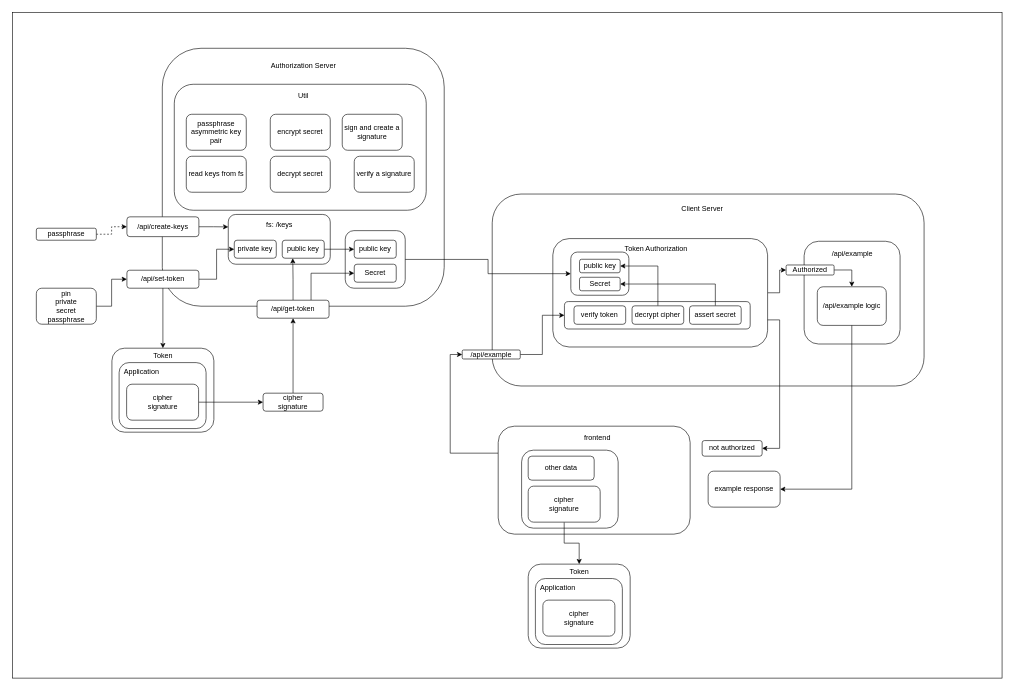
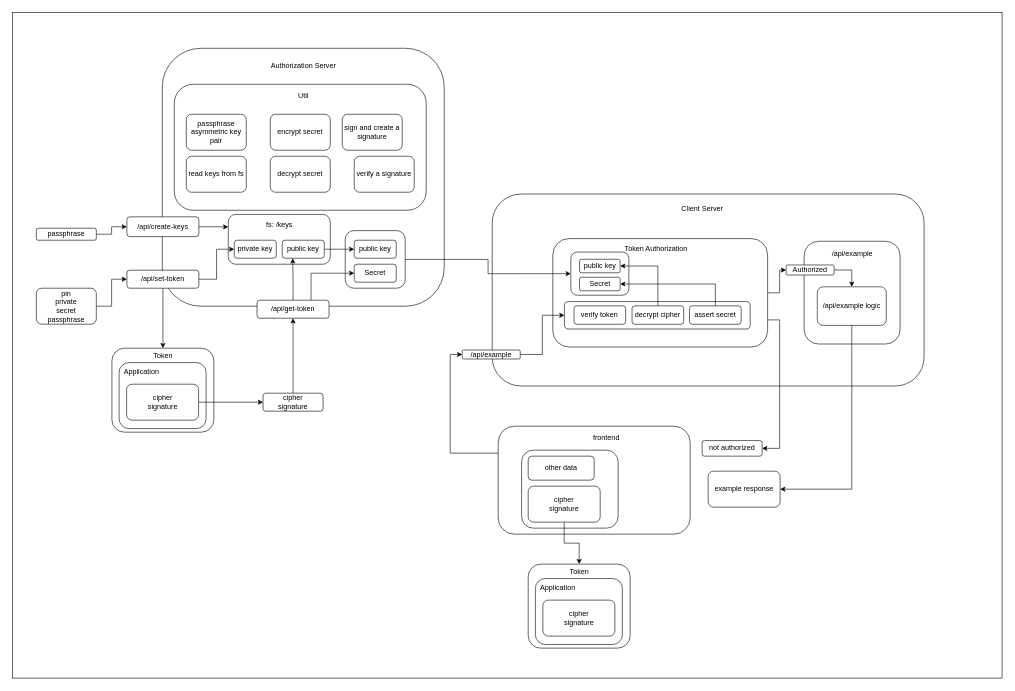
  <mxCell id="0" />
  <mxCell id="1" parent="0" />
  <mxCell id="2" value="" style="rounded=0;whiteSpace=wrap;html=1;" vertex="1" parent="1"><mxGeometry x="20" y="20" width="1650" height="1110" as="geometry" /></mxCell>
  <mxCell id="3" style="edgeStyle=orthogonalEdgeStyle;rounded=0;orthogonalLoop=1;jettySize=auto;html=1;exitX=0;exitY=0.25;exitDx=0;exitDy=0;entryX=0;entryY=0.5;entryDx=0;entryDy=0;" edge="1" parent="1" source="4" target="43"><mxGeometry relative="1" as="geometry" /></mxCell>
  <mxCell id="4" value="" style="rounded=1;whiteSpace=wrap;html=1;" vertex="1" parent="1"><mxGeometry x="830" y="710" width="320" height="180" as="geometry" /></mxCell>
  <mxCell id="5" value="" style="rounded=1;whiteSpace=wrap;html=1;" vertex="1" parent="1"><mxGeometry x="869" y="750" width="161" height="130" as="geometry" /></mxCell>
  <mxCell id="6" value="" style="group" vertex="1" connectable="0" parent="1"><mxGeometry x="270" y="80" width="470" height="450" as="geometry" /></mxCell>
  <mxCell id="7" value="" style="rounded=1;whiteSpace=wrap;html=1;" vertex="1" parent="6"><mxGeometry width="470" height="430" as="geometry" /></mxCell>
  <mxCell id="8" value="" style="rounded=1;whiteSpace=wrap;html=1;" vertex="1" parent="6"><mxGeometry x="305" y="304" width="100" height="96" as="geometry" /></mxCell>
  <mxCell id="9" value="" style="rounded=1;whiteSpace=wrap;html=1;" vertex="1" parent="6"><mxGeometry x="110" y="277" width="170" height="83" as="geometry" /></mxCell>
  <mxCell id="10" value="" style="rounded=1;whiteSpace=wrap;html=1;" vertex="1" parent="6"><mxGeometry x="20" y="60" width="420" height="210" as="geometry" /></mxCell>
  <mxCell id="11" value="Authorization Server" style="text;html=1;align=center;verticalAlign=middle;resizable=0;points=[];autosize=1;strokeColor=none;fillColor=none;" vertex="1" parent="6"><mxGeometry x="175" y="20" width="120" height="20" as="geometry" /></mxCell>
  <mxCell id="12" value="passphrase asymmetric key pair" style="rounded=1;whiteSpace=wrap;html=1;" vertex="1" parent="6"><mxGeometry x="40" y="110" width="100" height="60" as="geometry" /></mxCell>
  <mxCell id="13" value="read keys from fs" style="rounded=1;whiteSpace=wrap;html=1;" vertex="1" parent="6"><mxGeometry x="40" y="180" width="100" height="60" as="geometry" /></mxCell>
  <mxCell id="14" value="Util" style="text;html=1;align=center;verticalAlign=middle;resizable=0;points=[];autosize=1;strokeColor=none;fillColor=none;" vertex="1" parent="6"><mxGeometry x="220" y="70" width="30" height="20" as="geometry" /></mxCell>
  <mxCell id="15" value="encrypt secret" style="rounded=1;whiteSpace=wrap;html=1;" vertex="1" parent="6"><mxGeometry x="180" y="110" width="100" height="60" as="geometry" /></mxCell>
  <mxCell id="16" value="decrypt secret" style="rounded=1;whiteSpace=wrap;html=1;" vertex="1" parent="6"><mxGeometry x="180" y="180" width="100" height="60" as="geometry" /></mxCell>
  <mxCell id="17" value="sign and create a signature" style="rounded=1;whiteSpace=wrap;html=1;" vertex="1" parent="6"><mxGeometry x="300" y="110" width="100" height="60" as="geometry" /></mxCell>
  <mxCell id="18" value="verify a signature" style="rounded=1;whiteSpace=wrap;html=1;" vertex="1" parent="6"><mxGeometry x="320" y="180" width="100" height="60" as="geometry" /></mxCell>
  <mxCell id="19" style="edgeStyle=orthogonalEdgeStyle;rounded=0;orthogonalLoop=1;jettySize=auto;html=1;exitX=1;exitY=0.5;exitDx=0;exitDy=0;entryX=0;entryY=0.25;entryDx=0;entryDy=0;" edge="1" parent="6" source="20" target="9"><mxGeometry relative="1" as="geometry" /></mxCell>
  <mxCell id="20" value="/api/create-keys" style="rounded=1;whiteSpace=wrap;html=1;" vertex="1" parent="6"><mxGeometry x="-59" y="281" width="120" height="33" as="geometry" /></mxCell>
  <mxCell id="21" style="edgeStyle=orthogonalEdgeStyle;rounded=0;orthogonalLoop=1;jettySize=auto;html=1;entryX=0;entryY=0.5;entryDx=0;entryDy=0;" edge="1" parent="6" source="22" target="23"><mxGeometry relative="1" as="geometry" /></mxCell>
  <mxCell id="22" value="/api/set-token" style="rounded=1;whiteSpace=wrap;html=1;" vertex="1" parent="6"><mxGeometry x="-59" y="370" width="120" height="30" as="geometry" /></mxCell>
  <mxCell id="23" value="private key" style="rounded=1;whiteSpace=wrap;html=1;" vertex="1" parent="6"><mxGeometry x="120" y="320" width="70" height="30" as="geometry" /></mxCell>
  <mxCell id="24" style="edgeStyle=orthogonalEdgeStyle;rounded=0;orthogonalLoop=1;jettySize=auto;html=1;exitX=1;exitY=0.5;exitDx=0;exitDy=0;" edge="1" parent="6" source="25" target="31"><mxGeometry relative="1" as="geometry" /></mxCell>
  <mxCell id="25" value="public key" style="rounded=1;whiteSpace=wrap;html=1;" vertex="1" parent="6"><mxGeometry x="200" y="320" width="70" height="30" as="geometry" /></mxCell>
  <mxCell id="26" style="edgeStyle=orthogonalEdgeStyle;rounded=0;orthogonalLoop=1;jettySize=auto;html=1;exitX=0.5;exitY=0;exitDx=0;exitDy=0;entryX=0.25;entryY=1;entryDx=0;entryDy=0;" edge="1" parent="6" source="28" target="25"><mxGeometry relative="1" as="geometry" /></mxCell>
  <mxCell id="27" style="edgeStyle=orthogonalEdgeStyle;rounded=0;orthogonalLoop=1;jettySize=auto;html=1;exitX=0.75;exitY=0;exitDx=0;exitDy=0;entryX=0;entryY=0.5;entryDx=0;entryDy=0;" edge="1" parent="6" source="28" target="30"><mxGeometry relative="1" as="geometry" /></mxCell>
  <mxCell id="28" value="/api/get-token" style="rounded=1;whiteSpace=wrap;html=1;" vertex="1" parent="6"><mxGeometry x="158" y="420" width="120" height="30" as="geometry" /></mxCell>
  <mxCell id="29" value="fs: /keys" style="text;html=1;align=center;verticalAlign=middle;resizable=0;points=[];autosize=1;strokeColor=none;fillColor=none;" vertex="1" parent="6"><mxGeometry x="165" y="283.5" width="60" height="20" as="geometry" /></mxCell>
  <mxCell id="30" value="Secret" style="rounded=1;whiteSpace=wrap;html=1;" vertex="1" parent="6"><mxGeometry x="320" y="360" width="70" height="30" as="geometry" /></mxCell>
  <mxCell id="31" value="public key" style="rounded=1;whiteSpace=wrap;html=1;" vertex="1" parent="6"><mxGeometry x="320" y="320" width="70" height="30" as="geometry" /></mxCell>
  <mxCell id="32" value="" style="group" vertex="1" connectable="0" parent="1"><mxGeometry x="820" y="323" width="720" height="390" as="geometry" /></mxCell>
  <mxCell id="33" value="" style="rounded=1;whiteSpace=wrap;html=1;" vertex="1" parent="32"><mxGeometry width="720" height="320" as="geometry" /></mxCell>
  <mxCell id="34" style="edgeStyle=orthogonalEdgeStyle;rounded=0;orthogonalLoop=1;jettySize=auto;html=1;exitX=1;exitY=0.5;exitDx=0;exitDy=0;" edge="1" parent="32" source="35" target="52"><mxGeometry relative="1" as="geometry" /></mxCell>
  <mxCell id="35" value="" style="rounded=1;whiteSpace=wrap;html=1;" vertex="1" parent="32"><mxGeometry x="101.065" y="74.25" width="358.065" height="180.75" as="geometry" /></mxCell>
  <mxCell id="36" value="" style="rounded=1;whiteSpace=wrap;html=1;" vertex="1" parent="32"><mxGeometry x="120.419" y="179.25" width="309.677" height="45.75" as="geometry" /></mxCell>
  <mxCell id="37" value="Client Server" style="text;html=1;align=center;verticalAlign=middle;resizable=0;points=[];autosize=1;strokeColor=none;fillColor=none;" vertex="1" parent="32"><mxGeometry x="310.004" y="15" width="80" height="20" as="geometry" /></mxCell>
  <mxCell id="38" value="&lt;span&gt;Token Authorization&lt;/span&gt;" style="text;html=1;align=center;verticalAlign=middle;resizable=0;points=[];autosize=1;strokeColor=none;fillColor=none;" vertex="1" parent="32"><mxGeometry x="212.839" y="81.75" width="120" height="20" as="geometry" /></mxCell>
  <mxCell id="39" value="" style="rounded=1;whiteSpace=wrap;html=1;" vertex="1" parent="32"><mxGeometry x="131.065" y="96.75" width="96.774" height="72" as="geometry" /></mxCell>
  <mxCell id="40" value="Secret" style="rounded=1;whiteSpace=wrap;html=1;" vertex="1" parent="32"><mxGeometry x="145.581" y="138.75" width="67.742" height="22.5" as="geometry" /></mxCell>
  <mxCell id="41" value="public key" style="rounded=1;whiteSpace=wrap;html=1;" vertex="1" parent="32"><mxGeometry x="145.581" y="108.75" width="67.742" height="22.5" as="geometry" /></mxCell>
  <mxCell id="42" style="edgeStyle=orthogonalEdgeStyle;rounded=0;orthogonalLoop=1;jettySize=auto;html=1;exitX=1;exitY=0.5;exitDx=0;exitDy=0;entryX=0;entryY=0.5;entryDx=0;entryDy=0;" edge="1" parent="32" source="43" target="36"><mxGeometry relative="1" as="geometry" /></mxCell>
  <mxCell id="43" value="/api/example" style="rounded=1;whiteSpace=wrap;html=1;" vertex="1" parent="32"><mxGeometry x="-50.002" y="260" width="96.774" height="15" as="geometry" /></mxCell>
  <mxCell id="44" value="verify token" style="rounded=1;whiteSpace=wrap;html=1;" vertex="1" parent="32"><mxGeometry x="136.387" y="186.375" width="86.129" height="30.75" as="geometry" /></mxCell>
  <mxCell id="45" style="edgeStyle=orthogonalEdgeStyle;rounded=0;orthogonalLoop=1;jettySize=auto;html=1;exitX=0.5;exitY=0;exitDx=0;exitDy=0;entryX=1;entryY=0.5;entryDx=0;entryDy=0;" edge="1" parent="32" source="46" target="41"><mxGeometry relative="1" as="geometry" /></mxCell>
  <mxCell id="46" value="decrypt cipher" style="rounded=1;whiteSpace=wrap;html=1;" vertex="1" parent="32"><mxGeometry x="233.161" y="186.375" width="86.129" height="30.75" as="geometry" /></mxCell>
  <mxCell id="47" style="edgeStyle=orthogonalEdgeStyle;rounded=0;orthogonalLoop=1;jettySize=auto;html=1;exitX=0.5;exitY=0;exitDx=0;exitDy=0;entryX=1;entryY=0.5;entryDx=0;entryDy=0;" edge="1" parent="32" source="48" target="40"><mxGeometry relative="1" as="geometry" /></mxCell>
  <mxCell id="48" value="assert secret" style="rounded=1;whiteSpace=wrap;html=1;" vertex="1" parent="32"><mxGeometry x="328.968" y="186.375" width="86.129" height="30.75" as="geometry" /></mxCell>
  <mxCell id="49" value="" style="rounded=1;whiteSpace=wrap;html=1;" vertex="1" parent="32"><mxGeometry x="520" y="78.75" width="160" height="171.25" as="geometry" /></mxCell>
  <mxCell id="50" value="/api/example" style="text;html=1;align=center;verticalAlign=middle;resizable=0;points=[];autosize=1;strokeColor=none;fillColor=none;" vertex="1" parent="32"><mxGeometry x="560" y="88.75" width="80" height="20" as="geometry" /></mxCell>
  <mxCell id="51" style="edgeStyle=orthogonalEdgeStyle;rounded=0;orthogonalLoop=1;jettySize=auto;html=1;exitX=1;exitY=0.5;exitDx=0;exitDy=0;entryX=0.5;entryY=0;entryDx=0;entryDy=0;" edge="1" parent="32" source="52" target="53"><mxGeometry relative="1" as="geometry" /></mxCell>
  <mxCell id="52" value="Authorized" style="rounded=1;whiteSpace=wrap;html=1;" vertex="1" parent="32"><mxGeometry x="490" y="118.25" width="80" height="16.75" as="geometry" /></mxCell>
  <mxCell id="53" value="/api/example logic" style="rounded=1;whiteSpace=wrap;html=1;" vertex="1" parent="32"><mxGeometry x="542" y="154.63" width="115" height="64.37" as="geometry" /></mxCell>
- <mxCell id="54" style="edgeStyle=orthogonalEdgeStyle;rounded=0;orthogonalLoop=1;jettySize=auto;html=1;dashed=1;" edge="1" parent="1" source="55" target="20"><mxGeometry relative="1" as="geometry" /></mxCell>
+ <mxCell id="54" style="edgeStyle=orthogonalEdgeStyle;rounded=0;orthogonalLoop=1;jettySize=auto;html=1;" edge="1" parent="1" source="55" target="20"><mxGeometry relative="1" as="geometry" /></mxCell>
  <mxCell id="55" value="passphrase" style="rounded=1;whiteSpace=wrap;html=1;" vertex="1" parent="1"><mxGeometry x="60" y="380" width="100" height="20" as="geometry" /></mxCell>
  <mxCell id="56" style="edgeStyle=orthogonalEdgeStyle;rounded=0;orthogonalLoop=1;jettySize=auto;html=1;" edge="1" parent="1" source="57" target="22"><mxGeometry relative="1" as="geometry" /></mxCell>
  <mxCell id="57" value="pin&lt;br&gt;private&lt;br&gt;secret&lt;br&gt;passphrase" style="rounded=1;whiteSpace=wrap;html=1;" vertex="1" parent="1"><mxGeometry x="60" y="480" width="100" height="60" as="geometry" /></mxCell>
  <mxCell id="58" style="edgeStyle=orthogonalEdgeStyle;rounded=0;orthogonalLoop=1;jettySize=auto;html=1;entryX=0.5;entryY=1;entryDx=0;entryDy=0;" edge="1" parent="1" source="59" target="28"><mxGeometry relative="1" as="geometry" /></mxCell>
  <mxCell id="59" value="cipher&lt;br&gt;signature" style="rounded=1;whiteSpace=wrap;html=1;" vertex="1" parent="1"><mxGeometry x="438" y="655" width="100" height="30" as="geometry" /></mxCell>
  <mxCell id="60" style="edgeStyle=orthogonalEdgeStyle;rounded=0;orthogonalLoop=1;jettySize=auto;html=1;entryX=0.5;entryY=0;entryDx=0;entryDy=0;" edge="1" parent="1" source="22" target="61"><mxGeometry relative="1" as="geometry"><mxPoint x="271" y="580" as="targetPoint" /></mxGeometry></mxCell>
  <mxCell id="61" value="" style="rounded=1;whiteSpace=wrap;html=1;" vertex="1" parent="1"><mxGeometry x="186" y="580" width="170" height="140" as="geometry" /></mxCell>
  <mxCell id="62" value="" style="rounded=1;whiteSpace=wrap;html=1;" vertex="1" parent="1"><mxGeometry x="198" y="604" width="145" height="110" as="geometry" /></mxCell>
  <mxCell id="63" value="Token" style="text;html=1;align=center;verticalAlign=middle;resizable=0;points=[];autosize=1;strokeColor=none;fillColor=none;" vertex="1" parent="1"><mxGeometry x="246" y="583" width="50" height="20" as="geometry" /></mxCell>
  <mxCell id="64" value="Application" style="text;html=1;align=center;verticalAlign=middle;resizable=0;points=[];autosize=1;strokeColor=none;fillColor=none;" vertex="1" parent="1"><mxGeometry x="200" y="610" width="70" height="20" as="geometry" /></mxCell>
  <mxCell id="65" style="edgeStyle=orthogonalEdgeStyle;rounded=0;orthogonalLoop=1;jettySize=auto;html=1;exitX=1;exitY=0.5;exitDx=0;exitDy=0;" edge="1" parent="1" source="66" target="59"><mxGeometry relative="1" as="geometry" /></mxCell>
  <mxCell id="66" value="cipher&lt;br&gt;signature" style="rounded=1;whiteSpace=wrap;html=1;" vertex="1" parent="1"><mxGeometry x="210.5" y="640" width="120" height="60" as="geometry" /></mxCell>
  <mxCell id="67" style="edgeStyle=orthogonalEdgeStyle;rounded=0;orthogonalLoop=1;jettySize=auto;html=1;exitX=1;exitY=0.5;exitDx=0;exitDy=0;entryX=0;entryY=0.5;entryDx=0;entryDy=0;" edge="1" parent="1" source="8" target="39"><mxGeometry relative="1" as="geometry" /></mxCell>
  <mxCell id="68" value="" style="rounded=1;whiteSpace=wrap;html=1;" vertex="1" parent="1"><mxGeometry x="880" y="940" width="170" height="140" as="geometry" /></mxCell>
  <mxCell id="69" value="" style="rounded=1;whiteSpace=wrap;html=1;" vertex="1" parent="1"><mxGeometry x="892" y="964" width="145" height="110" as="geometry" /></mxCell>
  <mxCell id="70" value="Token" style="text;html=1;align=center;verticalAlign=middle;resizable=0;points=[];autosize=1;strokeColor=none;fillColor=none;" vertex="1" parent="1"><mxGeometry x="940" y="943" width="50" height="20" as="geometry" /></mxCell>
  <mxCell id="71" value="Application" style="text;html=1;align=center;verticalAlign=middle;resizable=0;points=[];autosize=1;strokeColor=none;fillColor=none;" vertex="1" parent="1"><mxGeometry x="894" y="970" width="70" height="20" as="geometry" /></mxCell>
  <mxCell id="72" value="cipher&lt;br&gt;signature" style="rounded=1;whiteSpace=wrap;html=1;" vertex="1" parent="1"><mxGeometry x="904.5" y="1000" width="120" height="60" as="geometry" /></mxCell>
  <mxCell id="73" style="edgeStyle=orthogonalEdgeStyle;rounded=0;orthogonalLoop=1;jettySize=auto;html=1;exitX=0.5;exitY=1;exitDx=0;exitDy=0;entryX=0.5;entryY=0;entryDx=0;entryDy=0;" edge="1" parent="1" source="74" target="68"><mxGeometry relative="1" as="geometry" /></mxCell>
  <mxCell id="74" value="cipher&lt;br&gt;signature" style="rounded=1;whiteSpace=wrap;html=1;" vertex="1" parent="1"><mxGeometry x="880" y="810" width="120" height="60" as="geometry" /></mxCell>
- <mxCell id="75" value="frontend" style="text;html=1;align=center;verticalAlign=middle;resizable=0;points=[];autosize=1;strokeColor=none;fillColor=none;" vertex="1" parent="1"><mxGeometry x="964.5" y="720" width="60" height="20" as="geometry" /></mxCell>
+ <mxCell id="75" value="frontend" style="text;html=1;align=center;verticalAlign=middle;resizable=0;points=[];autosize=1;strokeColor=none;fillColor=none;" vertex="1" parent="1"><mxGeometry x="979.5" y="720" width="60" height="20" as="geometry" /></mxCell>
  <mxCell id="76" value="other data" style="rounded=1;whiteSpace=wrap;html=1;" vertex="1" parent="1"><mxGeometry x="880" y="760" width="110" height="40" as="geometry" /></mxCell>
  <mxCell id="77" style="edgeStyle=orthogonalEdgeStyle;rounded=0;orthogonalLoop=1;jettySize=auto;html=1;exitX=1;exitY=0.75;exitDx=0;exitDy=0;entryX=1;entryY=0.5;entryDx=0;entryDy=0;" edge="1" parent="1" source="35" target="78"><mxGeometry relative="1" as="geometry" /></mxCell>
  <mxCell id="78" value="not authorized" style="rounded=1;whiteSpace=wrap;html=1;" vertex="1" parent="1"><mxGeometry x="1170" y="734" width="100" height="26" as="geometry" /></mxCell>
  <mxCell id="79" style="edgeStyle=orthogonalEdgeStyle;rounded=0;orthogonalLoop=1;jettySize=auto;html=1;exitX=0.5;exitY=1;exitDx=0;exitDy=0;entryX=1;entryY=0.5;entryDx=0;entryDy=0;" edge="1" parent="1" source="53" target="80"><mxGeometry relative="1" as="geometry"><mxPoint x="1380" y="884" as="targetPoint" /></mxGeometry></mxCell>
  <mxCell id="80" value="example response" style="rounded=1;whiteSpace=wrap;html=1;" vertex="1" parent="1"><mxGeometry x="1180" y="785" width="120" height="60" as="geometry" /></mxCell>
